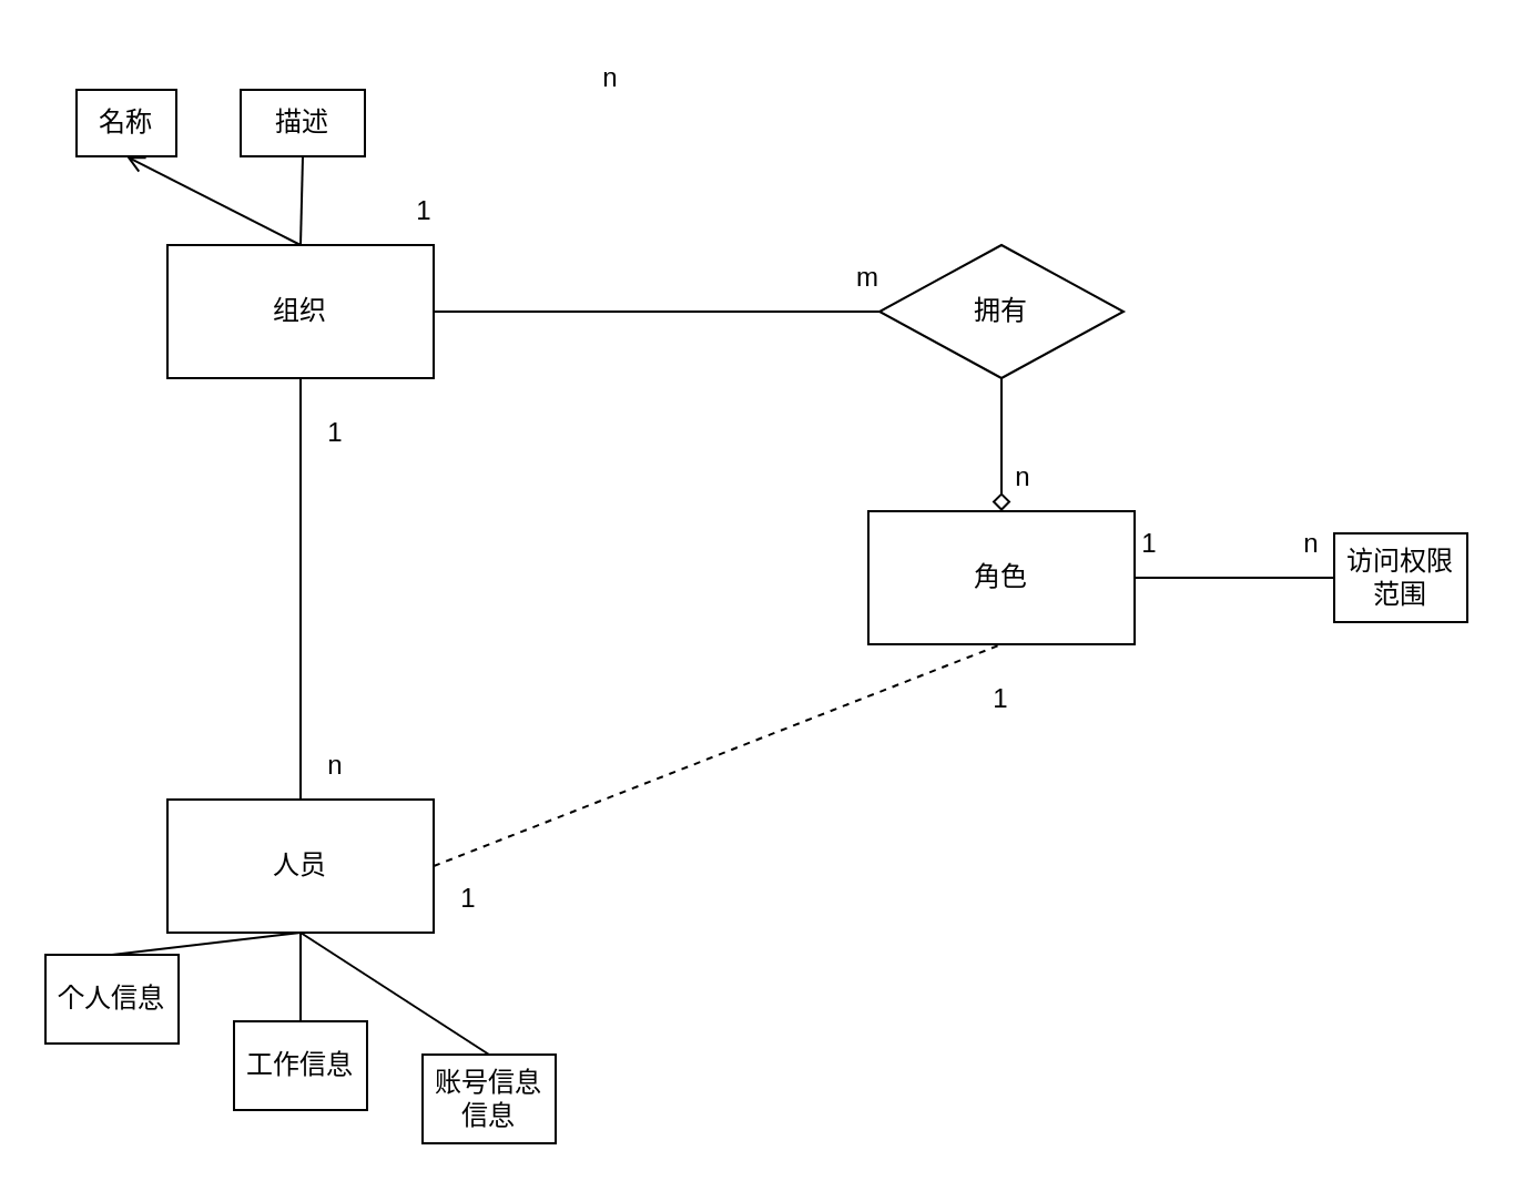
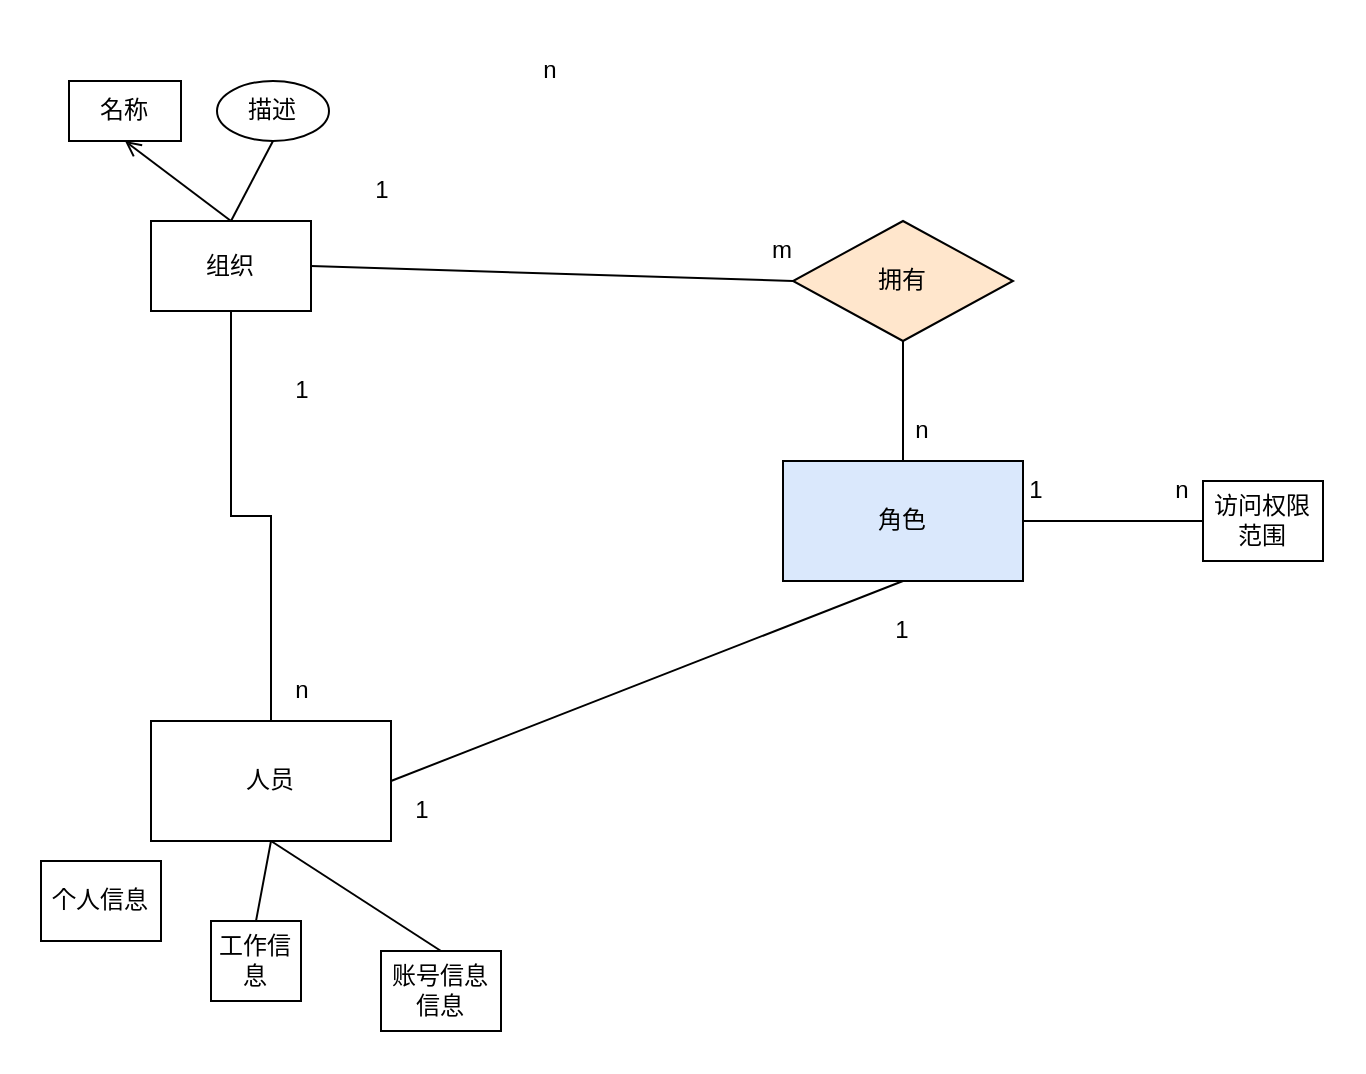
  <mxCell id="0" />
  <mxCell id="1" parent="0" />
  <mxCell id="2" style="edgeStyle=orthogonalEdgeStyle;rounded=0;orthogonalLoop=1;jettySize=auto;html=1;exitX=0.5;exitY=1;exitDx=0;exitDy=0;entryX=0.5;entryY=0;entryDx=0;entryDy=0;endArrow=none;endFill=0;" edge="1" parent="1" source="6" target="11"><mxGeometry relative="1" as="geometry" /></mxCell>
  <mxCell id="3" style="edgeStyle=none;rounded=0;orthogonalLoop=1;jettySize=auto;html=1;exitX=1;exitY=0.5;exitDx=0;exitDy=0;entryX=0;entryY=0.5;entryDx=0;entryDy=0;endArrow=none;endFill=0;" edge="1" parent="1" source="6" target="19"><mxGeometry relative="1" as="geometry" /></mxCell>
  <mxCell id="4" style="edgeStyle=none;rounded=0;orthogonalLoop=1;jettySize=auto;html=1;exitX=0.5;exitY=0;exitDx=0;exitDy=0;entryX=0.5;entryY=1;entryDx=0;entryDy=0;endArrow=open;endFill=0;" edge="1" parent="1" source="6" target="28"><mxGeometry relative="1" as="geometry" /></mxCell>
  <mxCell id="5" style="edgeStyle=none;rounded=0;orthogonalLoop=1;jettySize=auto;html=1;exitX=0.5;exitY=0;exitDx=0;exitDy=0;entryX=0.5;entryY=1;entryDx=0;entryDy=0;endArrow=none;endFill=0;" edge="1" parent="1" source="6" target="29"><mxGeometry relative="1" as="geometry" /></mxCell>
- <mxCell id="6" value="组织" style="rounded=0;whiteSpace=wrap;html=1;" vertex="1" parent="1"><mxGeometry x="75" y="110" width="120" height="60" as="geometry" /></mxCell>
- <mxCell id="7" style="edgeStyle=none;rounded=0;orthogonalLoop=1;jettySize=auto;html=1;exitX=1;exitY=0.5;exitDx=0;exitDy=0;entryX=0.5;entryY=1;entryDx=0;entryDy=0;endArrow=none;endFill=0;dashed=1;" edge="1" parent="1" source="11" target="13"><mxGeometry relative="1" as="geometry" /></mxCell>
- <mxCell id="8" style="edgeStyle=none;rounded=0;orthogonalLoop=1;jettySize=auto;html=1;exitX=0.5;exitY=1;exitDx=0;exitDy=0;entryX=0.5;entryY=0;entryDx=0;entryDy=0;endArrow=none;endFill=0;" edge="1" parent="1" source="11" target="23"><mxGeometry relative="1" as="geometry" /></mxCell>
+ <mxCell id="6" value="组织" style="rounded=0;whiteSpace=wrap;html=1;" vertex="1" parent="1"><mxGeometry x="75" y="110" width="80" height="45" as="geometry" /></mxCell>
+ <mxCell id="7" style="edgeStyle=none;rounded=0;orthogonalLoop=1;jettySize=auto;html=1;exitX=1;exitY=0.5;exitDx=0;exitDy=0;entryX=0.5;entryY=1;entryDx=0;entryDy=0;endArrow=none;endFill=0;" edge="1" parent="1" source="11" target="13"><mxGeometry relative="1" as="geometry" /></mxCell>
  <mxCell id="9" style="edgeStyle=none;rounded=0;orthogonalLoop=1;jettySize=auto;html=1;exitX=0.5;exitY=1;exitDx=0;exitDy=0;entryX=0.5;entryY=0;entryDx=0;entryDy=0;endArrow=none;endFill=0;" edge="1" parent="1" source="11" target="22"><mxGeometry relative="1" as="geometry" /></mxCell>
  <mxCell id="10" style="edgeStyle=none;rounded=0;orthogonalLoop=1;jettySize=auto;html=1;exitX=0.5;exitY=1;exitDx=0;exitDy=0;entryX=0.5;entryY=0;entryDx=0;entryDy=0;endArrow=none;endFill=0;" edge="1" parent="1" source="11" target="24"><mxGeometry relative="1" as="geometry" /></mxCell>
  <mxCell id="11" value="人员" style="rounded=0;whiteSpace=wrap;html=1;" vertex="1" parent="1"><mxGeometry x="75" y="360" width="120" height="60" as="geometry" /></mxCell>
  <mxCell id="12" style="edgeStyle=none;rounded=0;orthogonalLoop=1;jettySize=auto;html=1;exitX=1;exitY=0.5;exitDx=0;exitDy=0;entryX=0;entryY=0.5;entryDx=0;entryDy=0;endArrow=none;endFill=0;" edge="1" parent="1" source="13" target="25"><mxGeometry relative="1" as="geometry" /></mxCell>
- <mxCell id="13" value="角色" style="rounded=0;whiteSpace=wrap;html=1;" vertex="1" parent="1"><mxGeometry x="391" y="230" width="120" height="60" as="geometry" /></mxCell>
+ <mxCell id="13" value="角色" style="rounded=0;whiteSpace=wrap;html=1;fillColor=#dae8fc;" vertex="1" parent="1"><mxGeometry x="391" y="230" width="120" height="60" as="geometry" /></mxCell>
  <mxCell id="14" value="1" style="text;html=1;strokeColor=none;fillColor=none;align=center;verticalAlign=middle;whiteSpace=wrap;rounded=0;" vertex="1" parent="1"><mxGeometry x="121" y="180" width="60" height="30" as="geometry" /></mxCell>
  <mxCell id="15" value="n" style="text;html=1;strokeColor=none;fillColor=none;align=center;verticalAlign=middle;whiteSpace=wrap;rounded=0;" vertex="1" parent="1"><mxGeometry x="121" y="330" width="60" height="30" as="geometry" /></mxCell>
  <mxCell id="16" value="1" style="text;html=1;strokeColor=none;fillColor=none;align=center;verticalAlign=middle;whiteSpace=wrap;rounded=0;" vertex="1" parent="1"><mxGeometry x="181" y="390" width="60" height="30" as="geometry" /></mxCell>
  <mxCell id="17" value="1" style="text;html=1;strokeColor=none;fillColor=none;align=center;verticalAlign=middle;whiteSpace=wrap;rounded=0;" vertex="1" parent="1"><mxGeometry x="421" y="300" width="60" height="30" as="geometry" /></mxCell>
- <mxCell id="18" style="edgeStyle=none;rounded=0;orthogonalLoop=1;jettySize=auto;html=1;exitX=0.5;exitY=1;exitDx=0;exitDy=0;entryX=0.5;entryY=0;entryDx=0;entryDy=0;endArrow=diamond;endFill=0;" edge="1" parent="1" source="19" target="13"><mxGeometry relative="1" as="geometry" /></mxCell>
- <mxCell id="19" value="拥有" style="rhombus;whiteSpace=wrap;html=1;" vertex="1" parent="1"><mxGeometry x="396" y="110" width="110" height="60" as="geometry" /></mxCell>
+ <mxCell id="18" style="edgeStyle=none;rounded=0;orthogonalLoop=1;jettySize=auto;html=1;exitX=0.5;exitY=1;exitDx=0;exitDy=0;entryX=0.5;entryY=0;entryDx=0;entryDy=0;endArrow=none;endFill=0;" edge="1" parent="1" source="19" target="13"><mxGeometry relative="1" as="geometry" /></mxCell>
+ <mxCell id="19" value="拥有" style="rhombus;whiteSpace=wrap;html=1;fillColor=#ffe6cc;" vertex="1" parent="1"><mxGeometry x="396" y="110" width="110" height="60" as="geometry" /></mxCell>
  <mxCell id="20" value="m" style="text;html=1;strokeColor=none;fillColor=none;align=center;verticalAlign=middle;whiteSpace=wrap;rounded=0;" vertex="1" parent="1"><mxGeometry x="361" y="110" width="60" height="30" as="geometry" /></mxCell>
  <mxCell id="21" value="n" style="text;html=1;strokeColor=none;fillColor=none;align=center;verticalAlign=middle;whiteSpace=wrap;rounded=0;" vertex="1" parent="1"><mxGeometry x="431" y="200" width="60" height="30" as="geometry" /></mxCell>
- <mxCell id="22" value="工作信息" style="rounded=0;whiteSpace=wrap;html=1;" vertex="1" parent="1"><mxGeometry x="105" y="460" width="60" height="40" as="geometry" /></mxCell>
+ <mxCell id="22" value="工作信息" style="rounded=0;whiteSpace=wrap;html=1;" vertex="1" parent="1"><mxGeometry x="105" y="460" width="45" height="40" as="geometry" /></mxCell>
  <mxCell id="23" value="个人信息" style="rounded=0;whiteSpace=wrap;html=1;" vertex="1" parent="1"><mxGeometry x="20" y="430" width="60" height="40" as="geometry" /></mxCell>
  <mxCell id="24" value="账号信息信息" style="rounded=0;whiteSpace=wrap;html=1;" vertex="1" parent="1"><mxGeometry x="190" y="475" width="60" height="40" as="geometry" /></mxCell>
  <mxCell id="25" value="访问权限范围" style="rounded=0;whiteSpace=wrap;html=1;" vertex="1" parent="1"><mxGeometry x="601" y="240" width="60" height="40" as="geometry" /></mxCell>
  <mxCell id="26" value="1" style="text;html=1;strokeColor=none;fillColor=none;align=center;verticalAlign=middle;whiteSpace=wrap;rounded=0;" vertex="1" parent="1"><mxGeometry x="488" y="230" width="60" height="30" as="geometry" /></mxCell>
  <mxCell id="27" value="n" style="text;html=1;strokeColor=none;fillColor=none;align=center;verticalAlign=middle;whiteSpace=wrap;rounded=0;" vertex="1" parent="1"><mxGeometry x="561" y="230" width="60" height="30" as="geometry" /></mxCell>
- <mxCell id="28" value="名称" style="rounded=0;whiteSpace=wrap;html=1;" vertex="1" parent="1"><mxGeometry x="34" y="40" width="45" height="30" as="geometry" /></mxCell>
- <mxCell id="29" value="描述" style="rounded=0;whiteSpace=wrap;html=1;" vertex="1" parent="1"><mxGeometry x="108" y="40" width="56" height="30" as="geometry" /></mxCell>
+ <mxCell id="28" value="名称" style="rounded=0;whiteSpace=wrap;html=1;" vertex="1" parent="1"><mxGeometry x="34" y="40" width="56" height="30" as="geometry" /></mxCell>
+ <mxCell id="29" value="描述" style="ellipse;whiteSpace=wrap;html=1;" vertex="1" parent="1"><mxGeometry x="108" y="40" width="56" height="30" as="geometry" /></mxCell>
  <mxCell id="30" value="1" style="text;html=1;strokeColor=none;fillColor=none;align=center;verticalAlign=middle;whiteSpace=wrap;rounded=0;" vertex="1" parent="1"><mxGeometry x="161" y="80" width="60" height="30" as="geometry" /></mxCell>
  <mxCell id="31" value="n" style="text;html=1;strokeColor=none;fillColor=none;align=center;verticalAlign=middle;whiteSpace=wrap;rounded=0;" vertex="1" parent="1"><mxGeometry x="245" y="20" width="60" height="30" as="geometry" /></mxCell>
